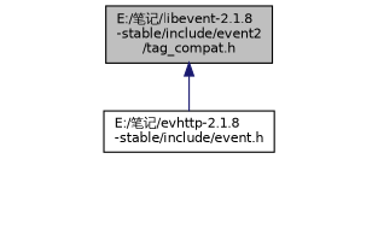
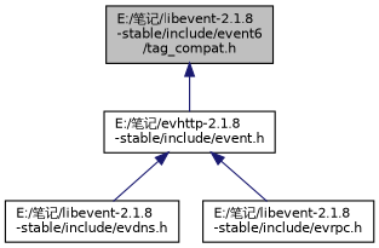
  digraph {
    node [color=black fillcolor=white fontname=Helvetica fontsize=10 shape=record style=filled]
    edge [color=midnightblue dir=back fontname=Helvetica fontsize=10 labelfontname=Helvetica labelfontsize=10 style=solid]
-   n1 [fillcolor=grey75 fontcolor=black height=0.2 label="E:/笔记/libevent-2.1.8\l-stable/include/event2\l/tag_compat.h" width=0.4]
+   n1 [fillcolor=grey75 fontcolor=black height=0.2 label="E:/笔记/libevent-2.1.8\l-stable/include/event6\l/tag_compat.h" width=0.4]
    n2 [height=0.2 label="E:/笔记/evhttp-2.1.8\l-stable/include/event.h" width=0.4]
+   n3 [height=0.2 label="E:/笔记/libevent-2.1.8\l-stable/include/evdns.h" width=0.4]
+   n4 [height=0.2 label="E:/笔记/libevent-2.1.8\l-stable/include/evrpc.h" width=0.4]
    n1 -> n2
+   n2 -> n3
+   n2 -> n4
  }
